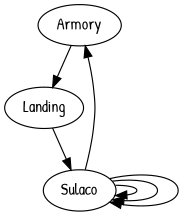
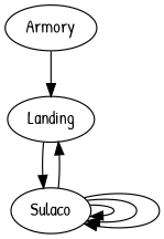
  digraph {
    fontname="Patrick Hand"
    node [fontname="Patrick Hand"]
    edge [fontname="Patrick Hand"]
    Armory
    Landing
    Sulaco
    Armory -> Landing
    Landing -> Sulaco
-   Sulaco -> Armory
+   Sulaco -> Landing
    Sulaco -> Sulaco
    Sulaco -> Sulaco
    Sulaco -> Sulaco
  }
